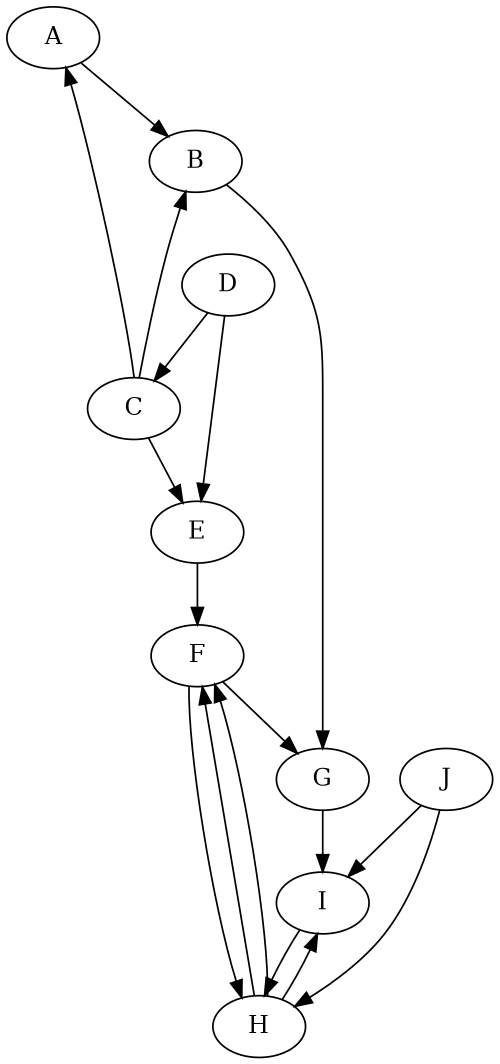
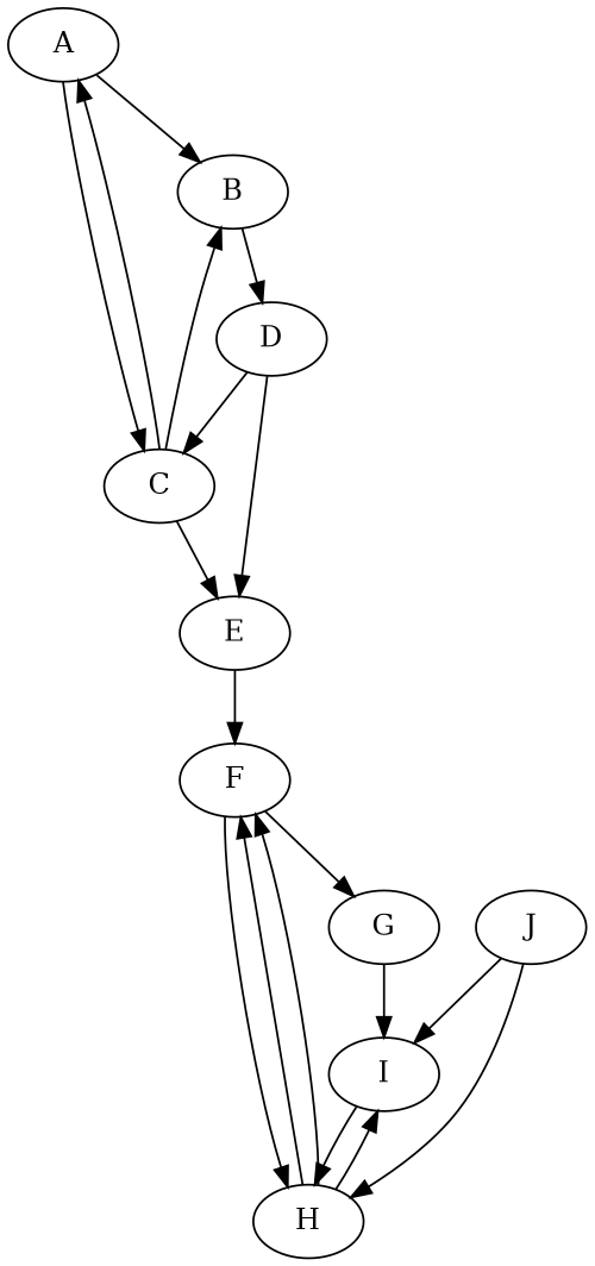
  digraph {
    fontname="DejaVu Serif"
    node [fontname="DejaVu Serif"]
    edge [fontname="DejaVu Serif"]
    A
    B
    C
    D
    E
    F
    G
    H
    I
    J
    A -> B
-   B -> G
+   A -> C
+   B -> D
    C -> A
    C -> B
    C -> E
    D -> C
    D -> E
    E -> F
    F -> G
    F -> H
    G -> I
    H -> F
    H -> F
    H -> I
    I -> H
    J -> H
    J -> I
  }
